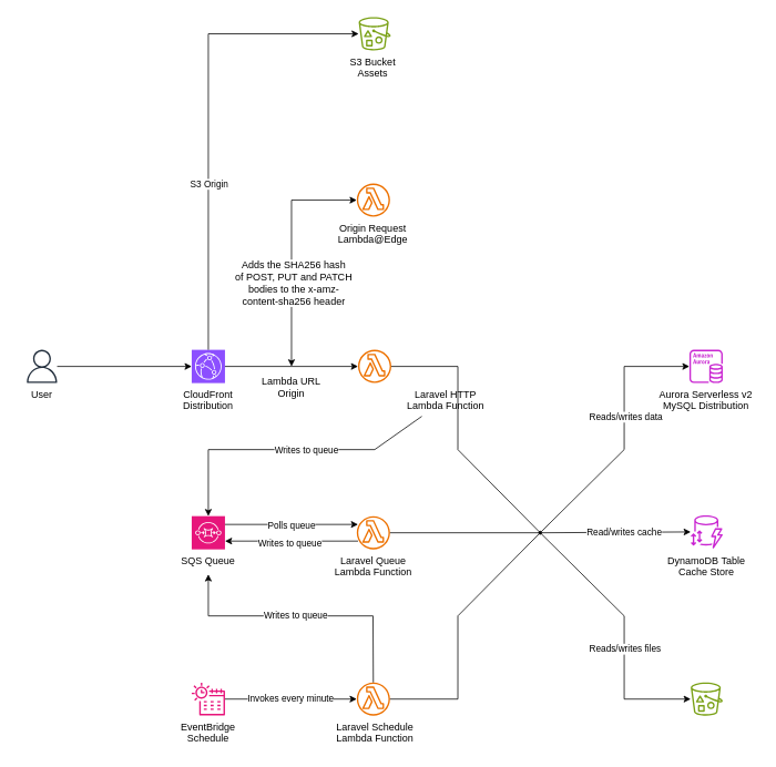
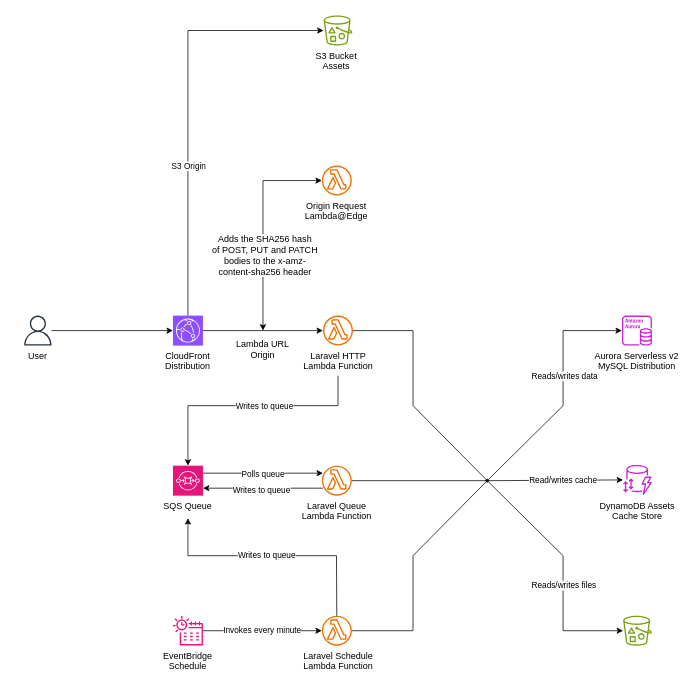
  <mxCell id="0" />
  <mxCell id="1" parent="0" />
  <mxCell id="2" value="" style="sketch=0;outlineConnect=0;fontColor=#232F3E;gradientColor=none;fillColor=#232F3D;strokeColor=none;dashed=0;verticalLabelPosition=bottom;verticalAlign=top;align=center;html=1;fontSize=12;fontStyle=0;aspect=fixed;pointerEvents=1;shape=mxgraph.aws4.user;" parent="1" vertex="1"><mxGeometry x="30" y="420" width="40" height="40" as="geometry" /></mxCell>
  <mxCell id="3" value="" style="sketch=0;outlineConnect=0;fontColor=#232F3E;gradientColor=none;fillColor=#ED7100;strokeColor=none;dashed=0;verticalLabelPosition=bottom;verticalAlign=top;align=center;html=1;fontSize=12;fontStyle=0;aspect=fixed;pointerEvents=1;shape=mxgraph.aws4.lambda_function;points=[[0,0.25,0,0,0],[0,0.75,0,0,0],[1,0.25,0,0,0],[1,0.5,0,0,0],[1,0.75,0,0,0]];" parent="1" vertex="1"><mxGeometry x="430" y="420" width="40" height="40" as="geometry" /></mxCell>
  <mxCell id="4" value="" style="endArrow=classic;html=1;rounded=0;entryX=0;entryY=0.5;entryDx=0;entryDy=0;entryPerimeter=0;" parent="1" source="2" target="26" edge="1"><mxGeometry width="50" height="50" relative="1" as="geometry"><mxPoint x="370" y="560" as="sourcePoint" /><mxPoint x="420" y="510" as="targetPoint" /></mxGeometry></mxCell>
  <mxCell id="5" value="User" style="text;html=1;align=center;verticalAlign=top;whiteSpace=wrap;rounded=0;" parent="1" vertex="1"><mxGeometry x="20" y="460" width="60" height="30" as="geometry" /></mxCell>
  <mxCell id="6" value="CloudFront&lt;div&gt;Distribution&lt;/div&gt;" style="text;html=1;align=center;verticalAlign=top;whiteSpace=wrap;rounded=0;" parent="1" vertex="1"><mxGeometry x="210" y="460" width="80" height="40" as="geometry" /></mxCell>
- <mxCell id="7" value="Laravel HTTP Lambda Function" style="text;html=1;align=center;verticalAlign=top;whiteSpace=wrap;rounded=0;" parent="1" vertex="1"><mxGeometry x="487.5" y="460" width="95" height="40" as="geometry" /></mxCell>
+ <mxCell id="7" value="Laravel HTTP Lambda Function" style="text;html=1;align=center;verticalAlign=top;whiteSpace=wrap;rounded=0;" parent="1" vertex="1"><mxGeometry x="402.5" y="460" width="95" height="40" as="geometry" /></mxCell>
  <mxCell id="8" value="" style="sketch=0;outlineConnect=0;fontColor=#232F3E;gradientColor=none;fillColor=#ED7100;strokeColor=none;dashed=0;verticalLabelPosition=bottom;verticalAlign=top;align=center;html=1;fontSize=12;fontStyle=0;aspect=fixed;pointerEvents=1;shape=mxgraph.aws4.lambda_function;points=[[0.25,1,0,0,1],[0.75,1,0,0,1]];" parent="1" vertex="1"><mxGeometry x="428.46" y="220" width="40" height="40" as="geometry" /></mxCell>
  <mxCell id="9" value="Origin Request&lt;div&gt;Lambda@Edge&lt;/div&gt;" style="text;html=1;align=center;verticalAlign=top;whiteSpace=wrap;rounded=0;" parent="1" vertex="1"><mxGeometry x="398.46" y="260" width="100" height="40" as="geometry" /></mxCell>
  <mxCell id="10" value="" style="sketch=0;outlineConnect=0;fontColor=#232F3E;gradientColor=none;fillColor=#ED7100;strokeColor=none;dashed=0;verticalLabelPosition=bottom;verticalAlign=top;align=center;html=1;fontSize=12;fontStyle=0;aspect=fixed;pointerEvents=1;shape=mxgraph.aws4.lambda_function;points=[[0,0.25,0,-1,0],[0,0.75,0,0,0],[1,0.25,0,0,0],[1,0.5,0,0,0],[1,0.75,0,0,0]];" parent="1" vertex="1"><mxGeometry x="428.46" y="620" width="40" height="40" as="geometry" /></mxCell>
  <mxCell id="11" value="Laravel Queue Lambda Function" style="text;html=1;align=center;verticalAlign=top;whiteSpace=wrap;rounded=0;" parent="1" vertex="1"><mxGeometry x="400.96" y="660" width="95" height="40" as="geometry" /></mxCell>
  <mxCell id="12" value="" style="sketch=0;outlineConnect=0;fontColor=#232F3E;gradientColor=none;fillColor=#ED7100;strokeColor=none;dashed=0;verticalLabelPosition=bottom;verticalAlign=top;align=center;html=1;fontSize=12;fontStyle=0;aspect=fixed;pointerEvents=1;shape=mxgraph.aws4.lambda_function;points=[[0.97,0.25,0,0,0],[1,0.5,0,0,0],[1,0.75,0,0,0]];" parent="1" vertex="1"><mxGeometry x="428.46" y="820" width="40" height="40" as="geometry" /></mxCell>
  <mxCell id="13" value="" style="sketch=0;points=[[0,0,0],[0.25,0,0],[0.5,0,0],[0.75,0,0],[1,0,0],[0,1,0],[0.25,1,0],[0.5,1,0],[0.75,1,0],[1,1,0],[0,0.25,0],[0,0.5,0],[0,0.75,0],[1,0.25,0],[1,0.5,0],[1,0.75,0]];outlineConnect=0;fontColor=#232F3E;fillColor=#E7157B;strokeColor=#ffffff;dashed=0;verticalLabelPosition=bottom;verticalAlign=top;align=center;html=1;fontSize=12;fontStyle=0;aspect=fixed;shape=mxgraph.aws4.resourceIcon;resIcon=mxgraph.aws4.sqs;" parent="1" vertex="1"><mxGeometry x="230" y="620" width="40" height="40" as="geometry" /></mxCell>
  <mxCell id="14" value="SQS Queue" style="text;html=1;align=center;verticalAlign=top;whiteSpace=wrap;rounded=0;" parent="1" vertex="1"><mxGeometry x="205" y="660" width="90" height="30" as="geometry" /></mxCell>
  <mxCell id="15" value="Laravel Schedule Lambda Function" style="text;html=1;align=center;verticalAlign=top;whiteSpace=wrap;rounded=0;" parent="1" vertex="1"><mxGeometry x="402.5" y="860" width="95" height="40" as="geometry" /></mxCell>
  <mxCell id="16" value="" style="sketch=0;outlineConnect=0;fontColor=#232F3E;gradientColor=none;fillColor=#E7157B;strokeColor=none;dashed=0;verticalLabelPosition=bottom;verticalAlign=top;align=center;html=1;fontSize=12;fontStyle=0;aspect=fixed;pointerEvents=1;shape=mxgraph.aws4.eventbridge_scheduler;" parent="1" vertex="1"><mxGeometry x="230" y="820" width="40" height="40" as="geometry" /></mxCell>
  <mxCell id="17" value="EventBridge Schedule" style="text;html=1;align=center;verticalAlign=top;whiteSpace=wrap;rounded=0;" parent="1" vertex="1"><mxGeometry x="205" y="860" width="90" height="40" as="geometry" /></mxCell>
  <mxCell id="18" value="Invokes every minute" style="endArrow=classic;html=1;rounded=0;" parent="1" source="16" target="12" edge="1"><mxGeometry width="50" height="50" relative="1" as="geometry"><mxPoint x="650" y="840" as="sourcePoint" /><mxPoint x="601" y="880" as="targetPoint" /></mxGeometry></mxCell>
  <mxCell id="19" value="" style="endArrow=classic;html=1;rounded=0;endFill=1;startArrow=none;startFill=0;exitX=1;exitY=0.25;exitDx=0;exitDy=0;exitPerimeter=0;" parent="1" source="13" edge="1"><mxGeometry width="50" height="50" relative="1" as="geometry"><mxPoint x="670" y="640" as="sourcePoint" /><mxPoint x="430" y="630" as="targetPoint" /></mxGeometry></mxCell>
  <mxCell id="20" value="&lt;div&gt;Polls queue&lt;/div&gt;" style="edgeLabel;html=1;align=center;verticalAlign=middle;resizable=0;points=[];" parent="19" vertex="1" connectable="0"><mxGeometry x="-0.019" y="-2" relative="1" as="geometry"><mxPoint x="1" y="-2" as="offset" /></mxGeometry></mxCell>
  <mxCell id="21" value="" style="sketch=0;outlineConnect=0;fontColor=#232F3E;gradientColor=none;fillColor=#C925D1;strokeColor=none;dashed=0;verticalLabelPosition=bottom;verticalAlign=top;align=center;html=1;fontSize=12;fontStyle=0;aspect=fixed;pointerEvents=1;shape=mxgraph.aws4.dynamodb_standard_access_table_class;points=[[0,0.25,0,0,0],[0,0.5,0,0,0],[0,0.75,0,0,0]];" parent="1" vertex="1"><mxGeometry x="830" y="619" width="38.46" height="40" as="geometry" /></mxCell>
- <mxCell id="22" value="DynamoDB Table&lt;div&gt;Cache Store&lt;/div&gt;" style="text;html=1;align=center;verticalAlign=top;whiteSpace=wrap;rounded=0;" parent="1" vertex="1"><mxGeometry x="794.23" y="660" width="110" height="40" as="geometry" /></mxCell>
+ <mxCell id="22" value="DynamoDB Assets&lt;div&gt;Cache Store&lt;/div&gt;" style="text;html=1;align=center;verticalAlign=top;whiteSpace=wrap;rounded=0;" parent="1" vertex="1"><mxGeometry x="794.23" y="660" width="110" height="40" as="geometry" /></mxCell>
  <mxCell id="23" value="" style="sketch=0;outlineConnect=0;fontColor=#232F3E;gradientColor=none;fillColor=#C925D1;strokeColor=none;dashed=0;verticalLabelPosition=bottom;verticalAlign=top;align=center;html=1;fontSize=12;fontStyle=0;aspect=fixed;pointerEvents=1;shape=mxgraph.aws4.aurora_instance;points=[[0,0.25,0,0,0],[0,0.5,0,0,0],[0,0.75,0,0,0],[0.99,0.25,0,0,0],[1,0.75,0,0,0]];" parent="1" vertex="1"><mxGeometry x="828.46" y="420" width="40" height="40" as="geometry" /></mxCell>
  <mxCell id="24" value="Aurora Serverless v2 MySQL Distribution" style="text;html=1;align=center;verticalAlign=top;whiteSpace=wrap;rounded=0;" parent="1" vertex="1"><mxGeometry x="785.96" y="460" width="125" height="40" as="geometry" /></mxCell>
  <mxCell id="25" value="S3 Bucket&lt;div&gt;Assets&lt;/div&gt;" style="text;html=1;align=center;verticalAlign=top;whiteSpace=wrap;rounded=0;" parent="1" vertex="1"><mxGeometry x="403.46" y="60" width="90" height="40" as="geometry" /></mxCell>
  <mxCell id="26" value="" style="sketch=0;points=[[0,0,0],[0.25,0,0],[0.5,0,0],[0.75,0,0],[1,0,0],[0,1,0],[0.25,1,0],[0.5,1,0],[0.75,1,0],[1,1,0],[0,0.25,0],[0,0.5,0],[0,0.75,0],[1,0.25,0],[1,0.5,0],[1,0.75,0]];outlineConnect=0;fontColor=#232F3E;fillColor=#8C4FFF;strokeColor=#ffffff;dashed=0;verticalLabelPosition=bottom;verticalAlign=top;align=center;html=1;fontSize=12;fontStyle=0;aspect=fixed;shape=mxgraph.aws4.resourceIcon;resIcon=mxgraph.aws4.cloudfront;" parent="1" vertex="1"><mxGeometry x="230" y="420" width="40" height="40" as="geometry" /></mxCell>
  <mxCell id="27" value="" style="sketch=0;outlineConnect=0;fontColor=#232F3E;gradientColor=none;fillColor=#7AA116;strokeColor=none;dashed=0;verticalLabelPosition=bottom;verticalAlign=top;align=center;html=1;fontSize=12;fontStyle=0;aspect=fixed;pointerEvents=1;shape=mxgraph.aws4.bucket_with_objects;points=[[0,0.25,0,0,0],[0,0.5,0,0,0],[0,0.75,0,0,0]];" parent="1" vertex="1"><mxGeometry x="830" y="820" width="38.46" height="40" as="geometry" /></mxCell>
  <mxCell id="28" value="" style="endArrow=none;html=1;rounded=0;exitX=1;exitY=0.75;exitDx=0;exitDy=0;exitPerimeter=0;endFill=0;startArrow=classic;startFill=1;" parent="1" source="13" edge="1"><mxGeometry width="50" height="50" relative="1" as="geometry"><mxPoint x="580" y="720" as="sourcePoint" /><mxPoint x="430" y="650" as="targetPoint" /></mxGeometry></mxCell>
  <mxCell id="29" value="Writes to queue" style="edgeLabel;html=1;align=center;verticalAlign=middle;resizable=0;points=[];" parent="28" vertex="1" connectable="0"><mxGeometry x="-0.032" y="-2" relative="1" as="geometry"><mxPoint as="offset" /></mxGeometry></mxCell>
  <mxCell id="30" value="" style="endArrow=classic;html=1;rounded=0;exitX=0.5;exitY=0;exitDx=0;exitDy=0;exitPerimeter=0;" parent="1" source="26" target="33" edge="1"><mxGeometry width="50" height="50" relative="1" as="geometry"><mxPoint x="330" y="360" as="sourcePoint" /><mxPoint x="380" y="310" as="targetPoint" /><Array as="points"><mxPoint x="250" y="40" /></Array></mxGeometry></mxCell>
  <mxCell id="31" value="S3 Origin" style="edgeLabel;html=1;align=center;verticalAlign=middle;resizable=0;points=[];" parent="30" vertex="1" connectable="0"><mxGeometry x="-0.329" y="-1" relative="1" as="geometry"><mxPoint x="-1" y="-12" as="offset" /></mxGeometry></mxCell>
  <mxCell id="32" value="" style="endArrow=classic;html=1;rounded=0;exitX=1;exitY=0.5;exitDx=0;exitDy=0;exitPerimeter=0;" parent="1" source="26" target="3" edge="1"><mxGeometry width="50" height="50" relative="1" as="geometry"><mxPoint x="510" y="390" as="sourcePoint" /><mxPoint x="560" as="targetPoint" y="340" /></mxGeometry></mxCell>
  <mxCell id="33" value="" style="sketch=0;outlineConnect=0;fontColor=#232F3E;gradientColor=none;fillColor=#7AA116;strokeColor=none;dashed=0;verticalLabelPosition=bottom;verticalAlign=top;align=center;html=1;fontSize=12;fontStyle=0;aspect=fixed;pointerEvents=1;shape=mxgraph.aws4.bucket_with_objects;" parent="1" vertex="1"><mxGeometry x="430.77" y="20" width="38.46" height="40" as="geometry" /></mxCell>
  <mxCell id="34" value="" style="endArrow=classic;html=1;rounded=0;startArrow=classic;startFill=1;" parent="1" source="8" edge="1"><mxGeometry width="50" height="50" relative="1" as="geometry"><mxPoint x="360" y="290" as="sourcePoint" /><mxPoint x="350" y="440" as="targetPoint" /><Array as="points"><mxPoint x="350" y="240" /></Array></mxGeometry></mxCell>
  <mxCell id="35" value="Adds the SHA256 hash of&amp;nbsp;POST, PUT and PATCH bodies to the&amp;nbsp;x-amz-content-sha256 header" style="text;html=1;align=center;verticalAlign=middle;whiteSpace=wrap;rounded=0;labelBackgroundColor=default;fillColor=none;labelBorderColor=none;" parent="1" vertex="1"><mxGeometry x="278.46" y="310" width="150" height="60" as="geometry" /></mxCell>
  <mxCell id="36" value="Lambda URL&lt;div&gt;Origin&lt;/div&gt;" style="text;html=1;align=center;verticalAlign=middle;whiteSpace=wrap;rounded=0;" parent="1" vertex="1"><mxGeometry x="310" y="450" width="80" height="30" as="geometry" /></mxCell>
  <mxCell id="37" value="" style="endArrow=classic;html=1;rounded=0;entryX=0.5;entryY=0;entryDx=0;entryDy=0;entryPerimeter=0;" parent="1" source="7" target="13" edge="1"><mxGeometry width="50" height="50" relative="1" as="geometry"><mxPoint x="410" y="670" as="sourcePoint" /><mxPoint x="460" y="620" as="targetPoint" /><Array as="points"><mxPoint x="450" y="540" /><mxPoint x="250" y="540" /></Array></mxGeometry></mxCell>
  <mxCell id="38" value="Writes to queue" style="edgeLabel;html=1;align=center;verticalAlign=middle;resizable=0;points=[];" parent="37" vertex="1" connectable="0"><mxGeometry x="-0.138" relative="1" as="geometry"><mxPoint x="-1" as="offset" /></mxGeometry></mxCell>
  <mxCell id="39" value="" style="endArrow=classic;html=1;rounded=0;entryX=0.5;entryY=1;entryDx=0;entryDy=0;" parent="1" source="12" target="14" edge="1"><mxGeometry width="50" height="50" relative="1" as="geometry"><mxPoint x="405.004" y="850" as="sourcePoint" /><mxPoint x="245" y="689" as="targetPoint" /><Array as="points"><mxPoint x="448" y="740" /><mxPoint x="250" y="740" /></Array></mxGeometry></mxCell>
  <mxCell id="40" value="Writes to queue" style="edgeLabel;html=1;align=center;verticalAlign=middle;resizable=0;points=[];" parent="39" vertex="1" connectable="0"><mxGeometry x="0.124" y="-1" relative="1" as="geometry"><mxPoint x="10" as="offset" /></mxGeometry></mxCell>
  <mxCell id="41" value="" style="ellipse;whiteSpace=wrap;html=1;aspect=fixed;fillColor=#000000;" parent="1" vertex="1"><mxGeometry x="647.12" y="638.13" width="3.75" height="3.75" as="geometry" /></mxCell>
  <mxCell id="42" value="" style="endArrow=none;html=1;rounded=0;exitX=1;exitY=0.5;exitDx=0;exitDy=0;exitPerimeter=0;entryX=0;entryY=0;entryDx=0;entryDy=0;endFill=0;" parent="1" source="3" target="41" edge="1"><mxGeometry width="50" height="50" relative="1" as="geometry"><mxPoint x="570" y="670" as="sourcePoint" /><mxPoint x="620" y="620" as="targetPoint" /><Array as="points"><mxPoint x="550" y="440" /><mxPoint x="550" y="540" /></Array></mxGeometry></mxCell>
  <mxCell id="43" value="" style="endArrow=none;html=1;rounded=0;entryX=0;entryY=0.5;entryDx=0;entryDy=0;exitX=1;exitY=0.5;exitDx=0;exitDy=0;exitPerimeter=0;endFill=0;" parent="1" source="10" target="41" edge="1"><mxGeometry width="50" height="50" relative="1" as="geometry"><mxPoint x="570" y="670" as="sourcePoint" /><mxPoint x="620" y="620" as="targetPoint" /></mxGeometry></mxCell>
  <mxCell id="44" value="" style="endArrow=none;html=1;rounded=0;exitX=1;exitY=0.5;exitDx=0;exitDy=0;exitPerimeter=0;entryX=0;entryY=1;entryDx=0;entryDy=0;endFill=0;" parent="1" source="12" target="41" edge="1"><mxGeometry width="50" height="50" relative="1" as="geometry"><mxPoint x="570" y="720" as="sourcePoint" /><mxPoint x="620" y="670" as="targetPoint" /><Array as="points"><mxPoint x="550" y="840" /><mxPoint x="550" y="740" /></Array></mxGeometry></mxCell>
  <mxCell id="45" value="" style="endArrow=classic;html=1;rounded=0;entryX=0;entryY=0.5;entryDx=0;entryDy=0;entryPerimeter=0;exitX=1;exitY=0;exitDx=0;exitDy=0;" parent="1" source="41" target="23" edge="1"><mxGeometry width="50" height="50" relative="1" as="geometry"><mxPoint x="663" y="620" as="sourcePoint" /><mxPoint x="710" y="570" as="targetPoint" /><Array as="points"><mxPoint x="750" y="540" /><mxPoint x="750" y="440" /></Array></mxGeometry></mxCell>
  <mxCell id="46" value="Reads/writes data" style="edgeLabel;html=1;align=center;verticalAlign=middle;resizable=0;points=[];" vertex="1" connectable="0" parent="45"><mxGeometry x="0.181" y="-1" relative="1" as="geometry"><mxPoint y="8" as="offset" /></mxGeometry></mxCell>
  <mxCell id="47" value="" style="endArrow=classic;html=1;rounded=0;exitX=1;exitY=0.5;exitDx=0;exitDy=0;entryX=0;entryY=0.5;entryDx=0;entryDy=0;entryPerimeter=0;" parent="1" source="41" target="21" edge="1"><mxGeometry width="50" height="50" relative="1" as="geometry"><mxPoint x="660" y="620" as="sourcePoint" /><mxPoint x="710" y="570" as="targetPoint" /></mxGeometry></mxCell>
  <mxCell id="48" value="Read/writes cache" style="edgeLabel;html=1;align=center;verticalAlign=middle;resizable=0;points=[];" vertex="1" connectable="0" parent="47"><mxGeometry x="-0.072" relative="1" as="geometry"><mxPoint x="16" as="offset" /></mxGeometry></mxCell>
  <mxCell id="49" value="" style="endArrow=classic;html=1;rounded=0;entryX=0;entryY=0.5;entryDx=0;entryDy=0;entryPerimeter=0;exitX=1;exitY=1;exitDx=0;exitDy=0;" parent="1" source="41" target="27" edge="1"><mxGeometry width="50" height="50" relative="1" as="geometry"><mxPoint x="652" y="642" as="sourcePoint" /><mxPoint x="710" y="700" as="targetPoint" /><Array as="points"><mxPoint x="750" y="740" /><mxPoint x="750" y="840" /></Array></mxGeometry></mxCell>
  <mxCell id="50" value="Reads/writes files" style="edgeLabel;html=1;align=center;verticalAlign=middle;resizable=0;points=[];" vertex="1" connectable="0" parent="49"><mxGeometry x="0.219" relative="1" as="geometry"><mxPoint y="-15" as="offset" /></mxGeometry></mxCell>
